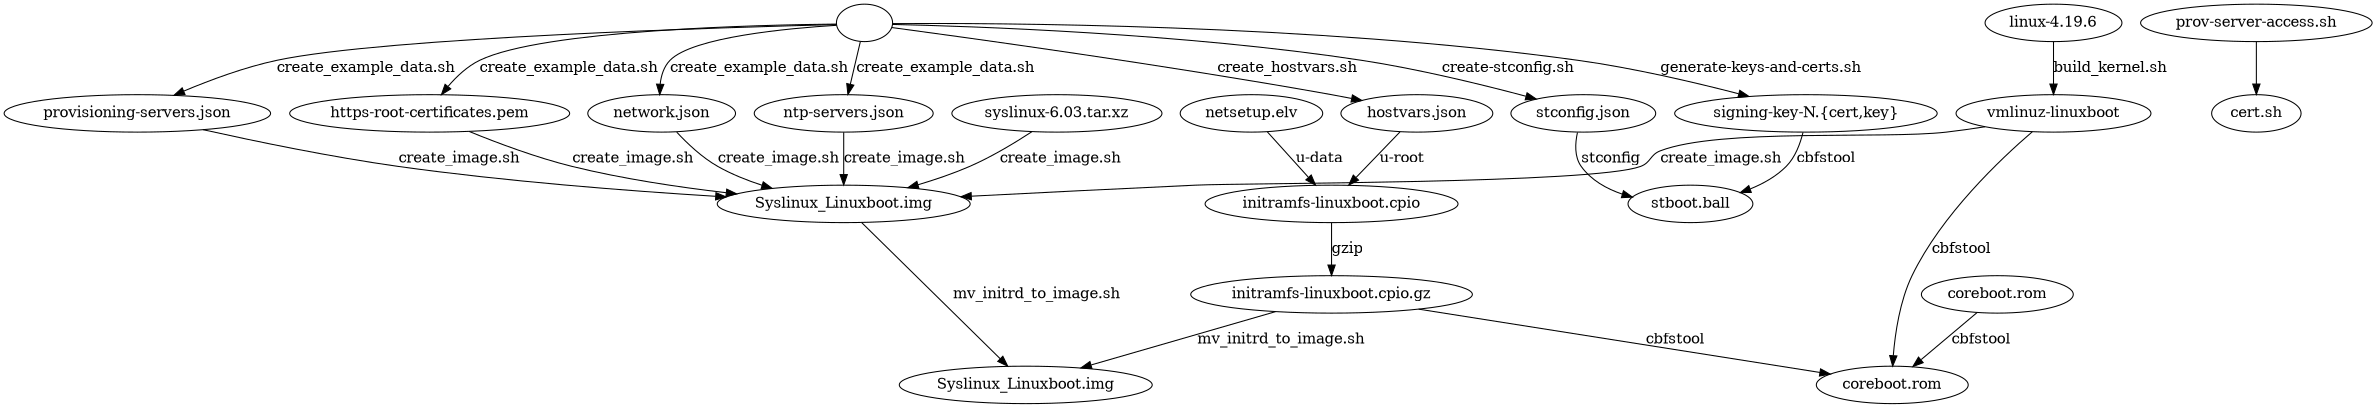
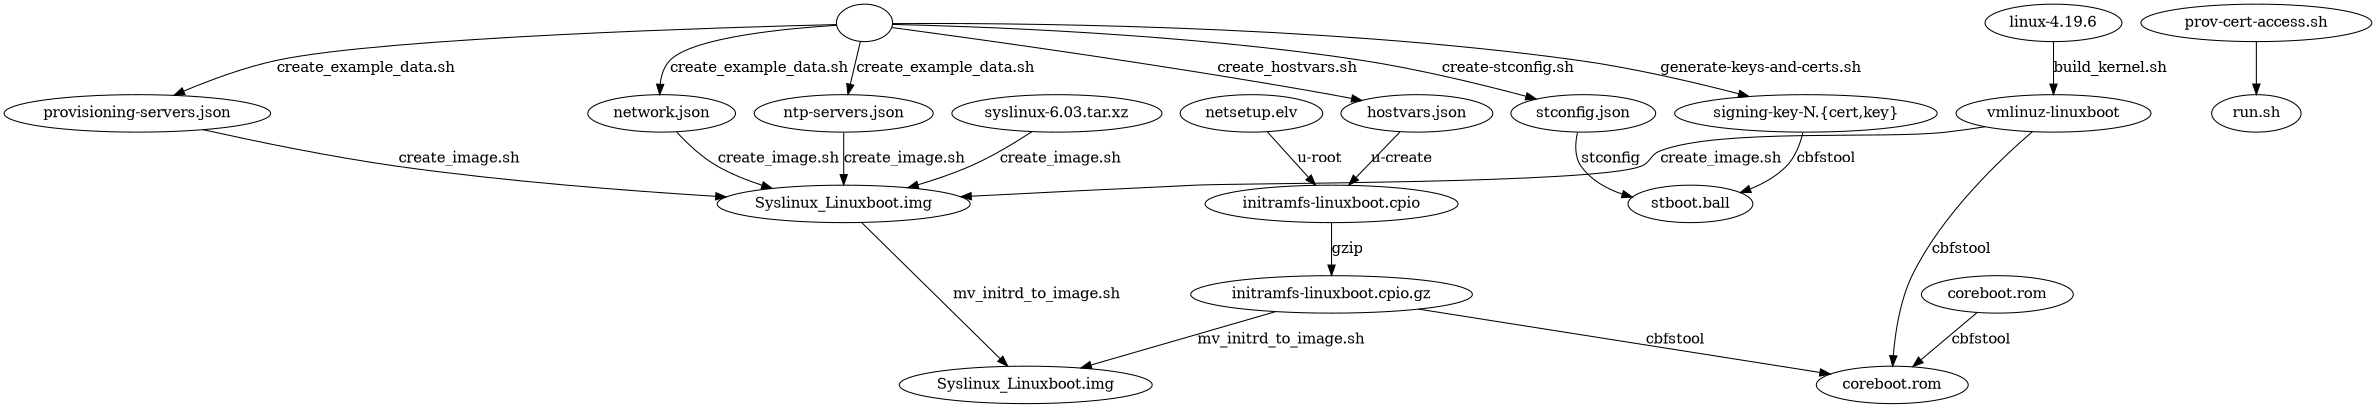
  digraph {
    n1 [label="hostvars.json"]
    n2 [label="initramfs-linuxboot.cpio"]
    ""
    n4 [label="network.json"]
    n5 [label="provisioning-servers.json"]
-   n6 [label="https-root-certificates.pem"]
    n7 [label="ntp-servers.json"]
    n8 [label="signing-key-N.{cert,key}"]
    n9 [label="stconfig.json"]
    n10 [label="Syslinux_Linuxboot.img"]
    n11 [label="stboot.ball"]
    n12 [label="initramfs-linuxboot.cpio.gz"]
    n13 [label="Syslinux_Linuxboot.img"]
    n14 [label="netsetup.elv"]
    n15 [label="coreboot.rom"]
    n16 [label="coreboot.rom"]
    n17 [label="vmlinuz-linuxboot"]
    n18 [label="linux-4.19.6"]
    n19 [label="syslinux-6.03.tar.xz"]
-   n20 [label="cert.sh"]
-   n21 [label="prov-server-access.sh"]
-   n1 -> n2 [label="u-root"]
+   n20 [label="run.sh"]
+   n21 [label="prov-cert-access.sh"]
+   n1 -> n2 [label="u-create"]
    n2 -> n12 [label=gzip]
    "" -> n1 [label="create_hostvars.sh"]
    "" -> n4 [label="create_example_data.sh"]
    "" -> n5 [label="create_example_data.sh"]
-   "" -> n6 [label="create_example_data.sh"]
    "" -> n7 [label="create_example_data.sh"]
    "" -> n8 [label="generate-keys-and-certs.sh"]
    "" -> n9 [label="create-stconfig.sh"]
    n4 -> n10 [label="create_image.sh"]
    n5 -> n10 [label="create_image.sh"]
-   n6 -> n10 [label="create_image.sh"]
    n7 -> n10 [label="create_image.sh"]
    n8 -> n11 [label=cbfstool]
    n9 -> n11 [label=stconfig]
    n10 -> n13 [label="mv_initrd_to_image.sh"]
    n12 -> n13 [label="mv_initrd_to_image.sh"]
    n12 -> n15 [label=cbfstool]
-   n14 -> n2 [label="u-data"]
+   n14 -> n2 [label="u-root"]
    n16 -> n15 [label=cbfstool]
    n17 -> n10 [label="create_image.sh"]
    n17 -> n15 [label=cbfstool]
    n18 -> n17 [label="build_kernel.sh"]
    n19 -> n10 [label="create_image.sh"]
    n21 -> n20
  }
